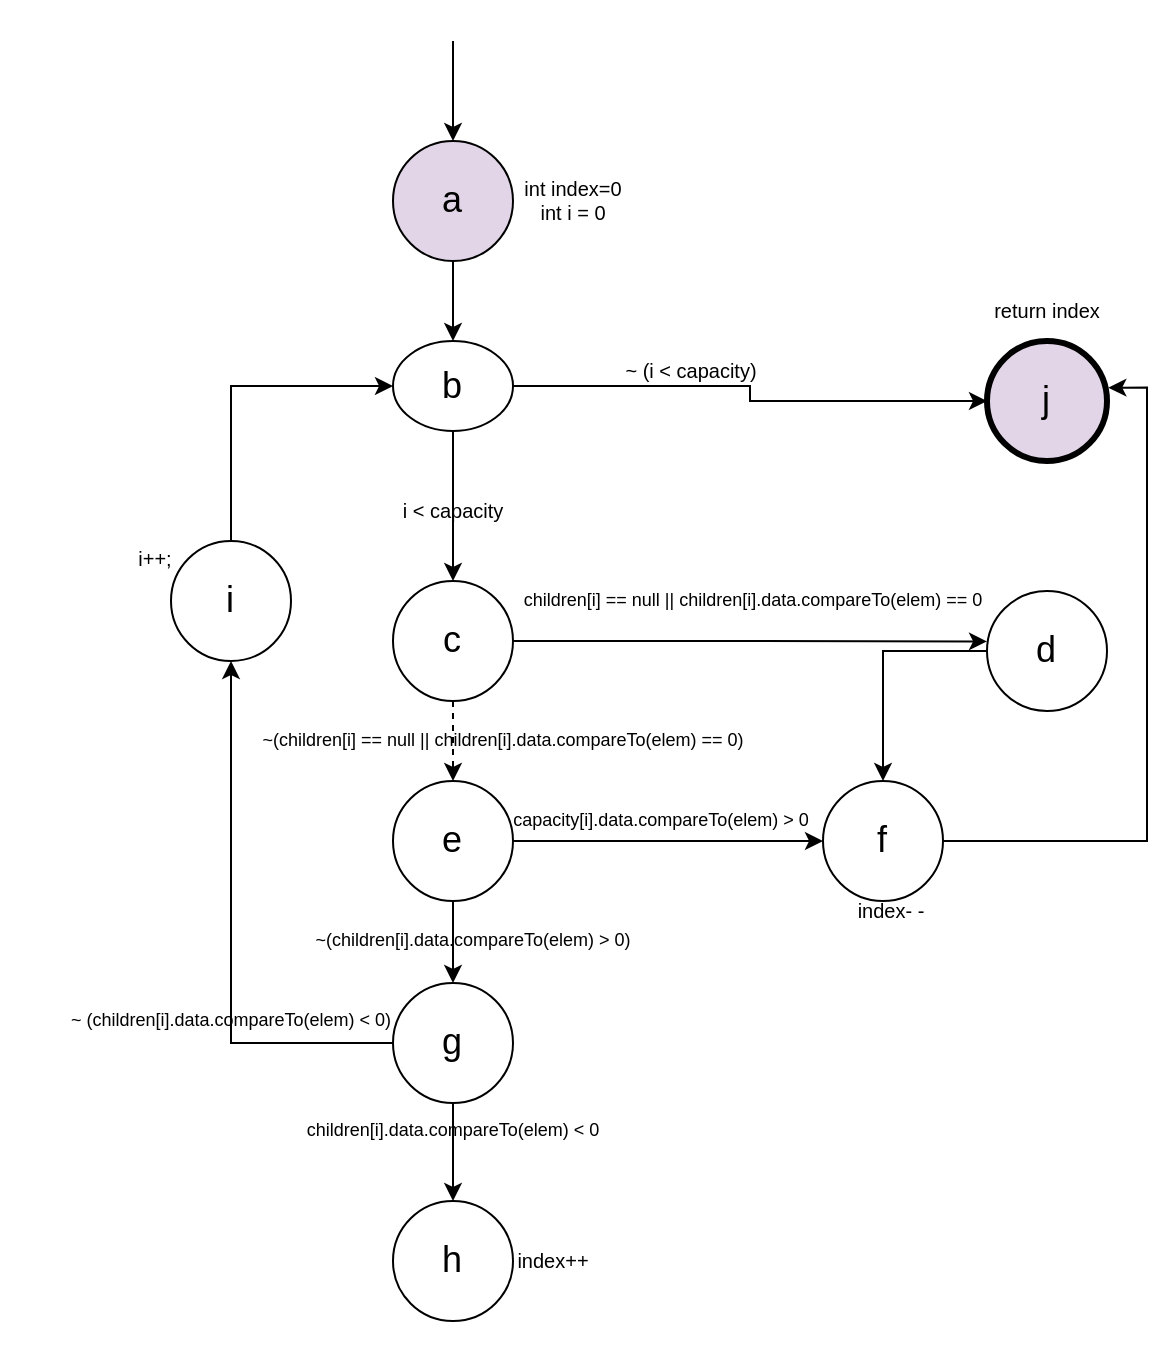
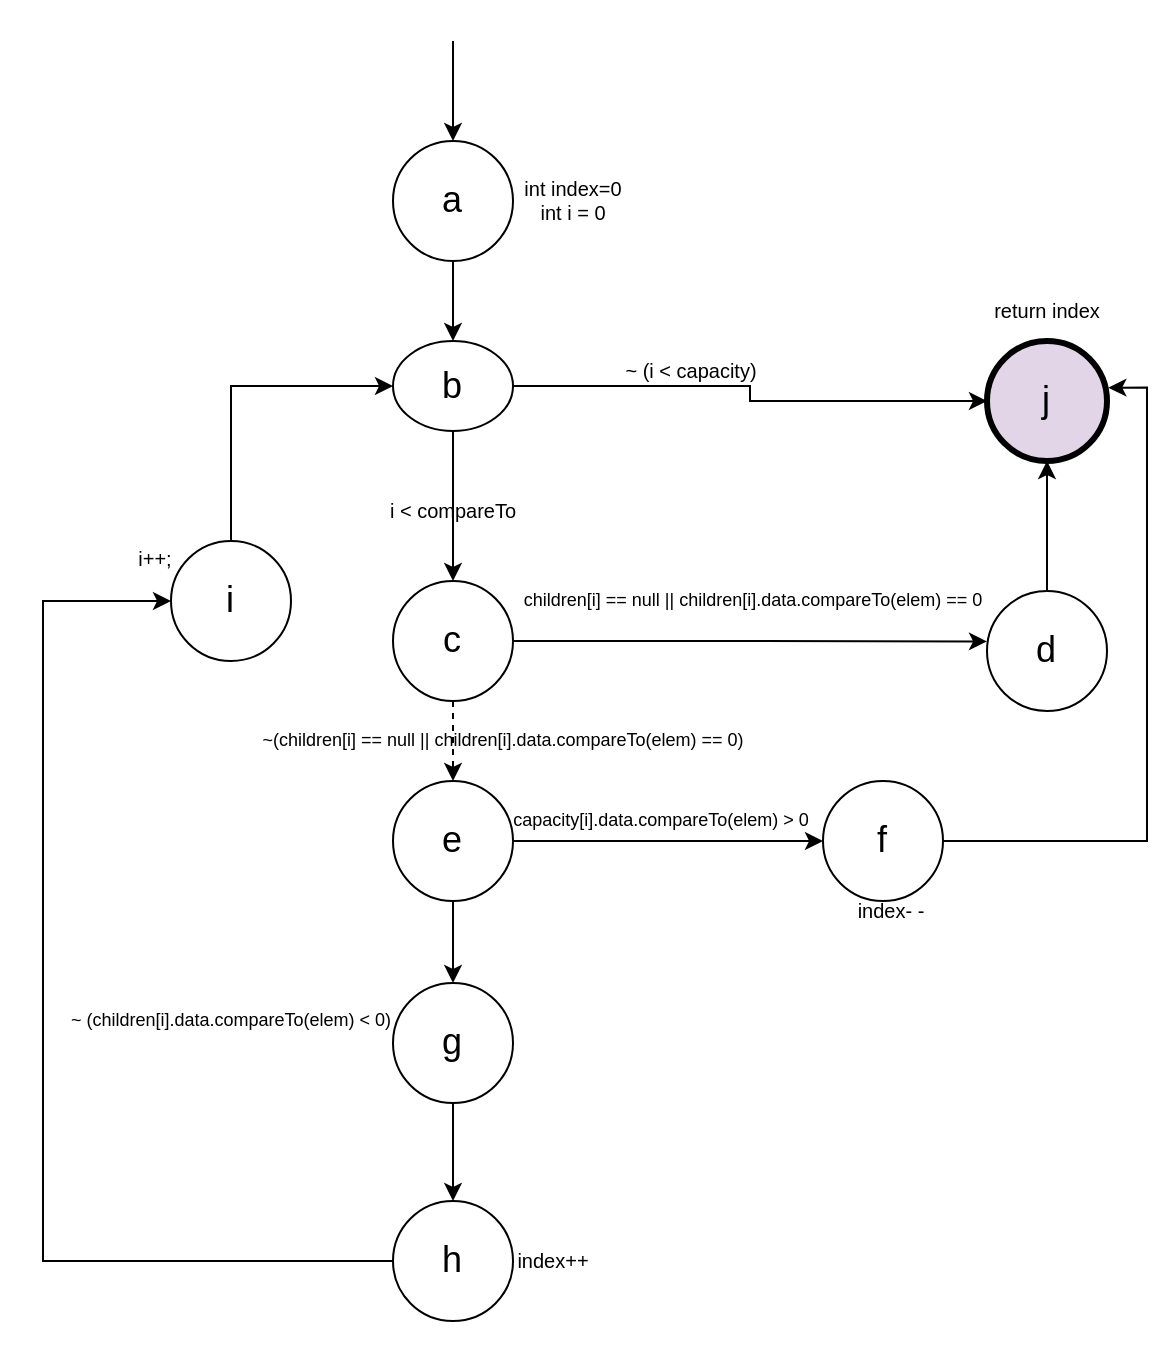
  <mxCell id="0" />
  <mxCell id="1" parent="0" />
  <mxCell id="2" style="edgeStyle=orthogonalEdgeStyle;rounded=0;orthogonalLoop=1;jettySize=auto;html=1;entryX=0.5;entryY=0;entryDx=0;entryDy=0;" parent="1" source="3" target="7" edge="1"><mxGeometry relative="1" as="geometry" /></mxCell>
- <mxCell id="3" value="a" style="ellipse;whiteSpace=wrap;html=1;aspect=fixed;fontSize=18;fillColor=#e1d5e7;" parent="1" vertex="1"><mxGeometry x="196" y="70" width="60" height="60" as="geometry" /></mxCell>
+ <mxCell id="3" value="a" style="ellipse;whiteSpace=wrap;html=1;aspect=fixed;fontSize=18;" parent="1" vertex="1"><mxGeometry x="196" y="70" width="60" height="60" as="geometry" /></mxCell>
  <mxCell id="4" value="" style="endArrow=classic;html=1;rounded=0;entryX=0.5;entryY=0;entryDx=0;entryDy=0;" parent="1" target="3" edge="1"><mxGeometry width="50" height="50" relative="1" as="geometry"><mxPoint x="226" y="20" as="sourcePoint" /><mxPoint x="281" as="targetPoint" y="-30" /></mxGeometry></mxCell>
  <mxCell id="5" style="edgeStyle=orthogonalEdgeStyle;rounded=0;orthogonalLoop=1;jettySize=auto;html=1;" parent="1" source="7" edge="1"><mxGeometry relative="1" as="geometry"><mxPoint x="226" y="290" as="targetPoint" /></mxGeometry></mxCell>
  <mxCell id="6" style="edgeStyle=orthogonalEdgeStyle;rounded=0;orthogonalLoop=1;jettySize=auto;html=1;exitX=1;exitY=0.5;exitDx=0;exitDy=0;entryX=0;entryY=0.5;entryDx=0;entryDy=0;" parent="1" source="7" target="26" edge="1"><mxGeometry relative="1" as="geometry" /></mxCell>
  <mxCell id="7" value="b" style="ellipse;whiteSpace=wrap;html=1;aspect=fixed;fontSize=18;" parent="1" vertex="1"><mxGeometry x="196" y="170" width="60" height="45" as="geometry" /></mxCell>
  <mxCell id="8" value="int index=0&lt;div&gt;int i = 0&lt;/div&gt;" style="text;html=1;align=center;verticalAlign=middle;resizable=0;points=[];autosize=1;strokeColor=none;fillColor=none;fontSize=10;" parent="1" vertex="1"><mxGeometry x="246" y="80" width="80" height="40" as="geometry" /></mxCell>
- <mxCell id="9" value="i &amp;lt; capacity" style="text;html=1;align=center;verticalAlign=middle;resizable=0;points=[];autosize=1;strokeColor=none;fillColor=none;fontSize=10;" parent="1" vertex="1"><mxGeometry x="186" y="240" width="80" height="30" as="geometry" /></mxCell>
+ <mxCell id="9" value="i &amp;lt; compareTo" style="text;html=1;align=center;verticalAlign=middle;resizable=0;points=[];autosize=1;strokeColor=none;fillColor=none;fontSize=10;" parent="1" vertex="1"><mxGeometry x="186" y="240" width="80" height="30" as="geometry" /></mxCell>
  <mxCell id="10" style="edgeStyle=orthogonalEdgeStyle;rounded=0;orthogonalLoop=1;jettySize=auto;html=1;exitX=0.5;exitY=1;exitDx=0;exitDy=0;entryX=0.5;entryY=0;entryDx=0;entryDy=0;dashed=1;" parent="1" source="11" target="19" edge="1"><mxGeometry relative="1" as="geometry"><mxPoint x="226.2" y="430" as="targetPoint" /></mxGeometry></mxCell>
  <mxCell id="11" value="c" style="ellipse;whiteSpace=wrap;html=1;aspect=fixed;fontSize=18;" parent="1" vertex="1"><mxGeometry x="196" y="290" width="60" height="60" as="geometry" /></mxCell>
- <mxCell id="12" style="edgeStyle=orthogonalEdgeStyle;rounded=0;orthogonalLoop=1;jettySize=auto;html=1;" parent="1" source="13" target="20" edge="1"><mxGeometry relative="1" as="geometry" /></mxCell>
+ <mxCell id="12" style="edgeStyle=orthogonalEdgeStyle;rounded=0;orthogonalLoop=1;jettySize=auto;html=1;entryX=0.5;entryY=1;entryDx=0;entryDy=0;" parent="1" source="13" target="26" edge="1"><mxGeometry relative="1" as="geometry" /></mxCell>
  <mxCell id="13" value="d" style="ellipse;whiteSpace=wrap;html=1;aspect=fixed;fontSize=18;" parent="1" vertex="1"><mxGeometry x="493" y="295" width="60" height="60" as="geometry" /></mxCell>
  <mxCell id="14" value="children[i] == null || children[i].data.compareTo(elem) == 0" style="text;html=1;align=center;verticalAlign=middle;resizable=0;points=[];autosize=1;strokeColor=none;fillColor=none;fontSize=9;" parent="1" vertex="1"><mxGeometry x="246" y="290" width="260" height="20" as="geometry" /></mxCell>
  <mxCell id="15" style="edgeStyle=orthogonalEdgeStyle;rounded=0;orthogonalLoop=1;jettySize=auto;html=1;exitX=1;exitY=0.5;exitDx=0;exitDy=0;entryX=0;entryY=0.42;entryDx=0;entryDy=0;entryPerimeter=0;" parent="1" source="11" target="13" edge="1"><mxGeometry relative="1" as="geometry" /></mxCell>
  <mxCell id="16" value="~(children[i] == null || children[i].data.compareTo(elem) == 0)" style="text;html=1;align=center;verticalAlign=middle;resizable=0;points=[];autosize=1;strokeColor=none;fillColor=none;fontSize=9;" parent="1" vertex="1"><mxGeometry x="116" y="360" width="270" height="20" as="geometry" /></mxCell>
  <mxCell id="17" style="edgeStyle=orthogonalEdgeStyle;rounded=0;orthogonalLoop=1;jettySize=auto;html=1;entryX=0;entryY=0.5;entryDx=0;entryDy=0;" parent="1" source="19" target="20" edge="1"><mxGeometry relative="1" as="geometry" /></mxCell>
  <mxCell id="18" style="edgeStyle=orthogonalEdgeStyle;rounded=0;orthogonalLoop=1;jettySize=auto;html=1;entryX=0.5;entryY=0;entryDx=0;entryDy=0;" parent="1" source="19" target="25" edge="1"><mxGeometry relative="1" as="geometry" /></mxCell>
  <mxCell id="19" value="e" style="ellipse;whiteSpace=wrap;html=1;aspect=fixed;fontSize=18;" parent="1" vertex="1"><mxGeometry x="196" y="390" width="60" height="60" as="geometry" /></mxCell>
  <mxCell id="20" value="f" style="ellipse;whiteSpace=wrap;html=1;aspect=fixed;fontSize=18;" parent="1" vertex="1"><mxGeometry x="411" y="390" width="60" height="60" as="geometry" /></mxCell>
  <mxCell id="21" value="capacity[i].data.compareTo(elem) &amp;gt;&lt;span style=&quot;background-color: initial;&quot;&gt;&amp;nbsp;0&lt;/span&gt;" style="text;html=1;align=center;verticalAlign=middle;resizable=0;points=[];autosize=1;strokeColor=none;fillColor=none;fontSize=9;" parent="1" vertex="1"><mxGeometry x="245" y="400" width="170" height="20" as="geometry" /></mxCell>
  <mxCell id="22" value="index- -" style="text;html=1;align=center;verticalAlign=middle;resizable=0;points=[];autosize=1;strokeColor=none;fillColor=none;fontSize=10;" parent="1" vertex="1"><mxGeometry x="415" y="440" width="60" height="30" as="geometry" /></mxCell>
- <mxCell id="23" value="~(children[i].data.compareTo(elem) &amp;gt;&lt;span style=&quot;background-color: initial;&quot;&gt;&amp;nbsp;0)&lt;/span&gt;" style="text;html=1;align=center;verticalAlign=middle;resizable=0;points=[];autosize=1;strokeColor=none;fillColor=none;fontSize=9;" parent="1" vertex="1"><mxGeometry x="141" y="460" width="190" height="20" as="geometry" /></mxCell>
  <mxCell id="24" style="edgeStyle=orthogonalEdgeStyle;rounded=0;orthogonalLoop=1;jettySize=auto;html=1;" parent="1" source="25" edge="1"><mxGeometry relative="1" as="geometry"><mxPoint x="226" y="600" as="targetPoint" /></mxGeometry></mxCell>
  <mxCell id="25" value="g" style="ellipse;whiteSpace=wrap;html=1;aspect=fixed;fontSize=18;" parent="1" vertex="1"><mxGeometry x="196" y="491" width="60" height="60" as="geometry" /></mxCell>
  <mxCell id="26" value="j" style="ellipse;whiteSpace=wrap;html=1;aspect=fixed;fontSize=18;strokeWidth=3;fillColor=#e1d5e7;" parent="1" vertex="1"><mxGeometry x="493" y="170" width="60" height="60" as="geometry" /></mxCell>
  <mxCell id="27" style="edgeStyle=orthogonalEdgeStyle;rounded=0;orthogonalLoop=1;jettySize=auto;html=1;entryX=1.011;entryY=0.389;entryDx=0;entryDy=0;entryPerimeter=0;" parent="1" source="20" target="26" edge="1"><mxGeometry relative="1" as="geometry" /></mxCell>
  <mxCell id="28" value="~ (i &amp;lt; capacity)" style="text;html=1;align=center;verticalAlign=middle;resizable=0;points=[];autosize=1;strokeColor=none;fillColor=none;fontSize=10;" parent="1" vertex="1"><mxGeometry x="300" y="170" width="90" height="30" as="geometry" /></mxCell>
  <mxCell id="29" value="return index" style="text;html=1;align=center;verticalAlign=middle;resizable=0;points=[];autosize=1;strokeColor=none;fillColor=none;fontSize=10;" parent="1" vertex="1"><mxGeometry x="483" y="140" width="80" height="30" as="geometry" /></mxCell>
- <mxCell id="30" value="children[i].data.compareTo(elem) &amp;lt;&lt;span style=&quot;background-color: initial;&quot;&gt;&amp;nbsp;0&lt;/span&gt;" style="text;html=1;align=center;verticalAlign=middle;resizable=0;points=[];autosize=1;strokeColor=none;fillColor=none;fontSize=9;" parent="1" vertex="1"><mxGeometry x="141" y="555" width="170" height="20" as="geometry" /></mxCell>
  <mxCell id="31" value="h" style="ellipse;whiteSpace=wrap;html=1;aspect=fixed;fontSize=18;" parent="1" vertex="1"><mxGeometry x="196" y="600" width="60" height="60" as="geometry" /></mxCell>
  <mxCell id="32" value="index++" style="text;html=1;align=center;verticalAlign=middle;resizable=0;points=[];autosize=1;strokeColor=none;fillColor=none;fontSize=10;" parent="1" vertex="1"><mxGeometry x="246" y="615" width="60" height="30" as="geometry" /></mxCell>
- <mxCell id="33" style="edgeStyle=orthogonalEdgeStyle;rounded=0;orthogonalLoop=1;jettySize=auto;html=1;entryX=0.5;entryY=1;entryDx=0;entryDy=0;" parent="1" source="25" target="36" edge="1"><mxGeometry relative="1" as="geometry"><Array as="points"><mxPoint x="115" y="521" /></Array></mxGeometry></mxCell>
  <mxCell id="34" value="~ (children[i].data.compareTo(elem) &amp;lt;&lt;span style=&quot;background-color: initial;&quot;&gt;&amp;nbsp;0)&lt;/span&gt;" style="text;html=1;align=center;verticalAlign=middle;resizable=0;points=[];autosize=1;strokeColor=none;fillColor=none;fontSize=9;" parent="1" vertex="1"><mxGeometry x="20" y="500" width="190" height="20" as="geometry" /></mxCell>
  <mxCell id="35" style="edgeStyle=orthogonalEdgeStyle;rounded=0;orthogonalLoop=1;jettySize=auto;html=1;exitX=0.5;exitY=0;exitDx=0;exitDy=0;entryX=0;entryY=0.5;entryDx=0;entryDy=0;" parent="1" source="36" target="7" edge="1"><mxGeometry relative="1" as="geometry" /></mxCell>
  <mxCell id="36" value="i" style="ellipse;whiteSpace=wrap;html=1;aspect=fixed;fontSize=18;" parent="1" vertex="1"><mxGeometry x="85" y="270" width="60" height="60" as="geometry" /></mxCell>
  <mxCell id="37" value="i++;" style="text;html=1;align=center;verticalAlign=middle;resizable=0;points=[];autosize=1;strokeColor=none;fillColor=none;fontSize=10;" parent="1" vertex="1"><mxGeometry x="57" y="264" width="40" height="30" as="geometry" /></mxCell>
+ <mxCell id="38" style="edgeStyle=orthogonalEdgeStyle;rounded=0;orthogonalLoop=1;jettySize=auto;html=1;exitX=0;exitY=0.5;exitDx=0;exitDy=0;entryX=0;entryY=0.5;entryDx=0;entryDy=0;" parent="1" source="31" edge="1" target="36"><mxGeometry relative="1" as="geometry"><mxPoint x="101" y="330" as="targetPoint" /><Array as="points"><mxPoint x="21" y="630" /><mxPoint x="21" y="300" /></Array></mxGeometry></mxCell>
